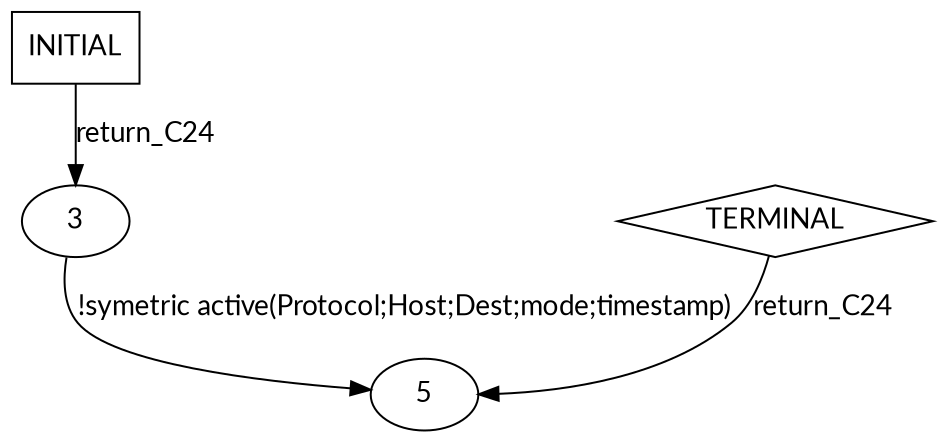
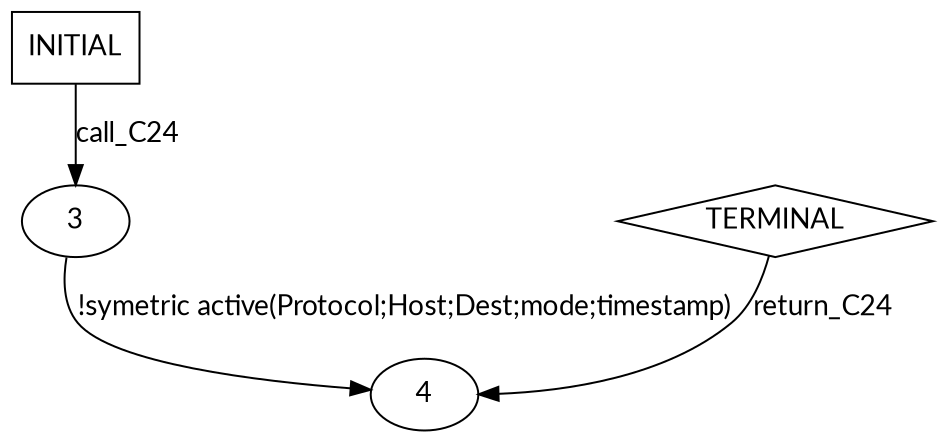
  digraph {
    fontname=Lato
    node [fontname=Lato]
    edge [fontname=Lato]
    n1 [label=INITIAL shape=box]
    n2 [label=3]
-   n3 [label=5]
+   n3 [label=4]
    n4 [label=TERMINAL shape=diamond]
-   n1 -> n2 [label=return_C24]
+   n1 -> n2 [label=call_C24]
    n2 -> n3 [label="!symetric active(Protocol;Host;Dest;mode;timestamp)"]
    n4 -> n3 [label=return_C24]
  }
